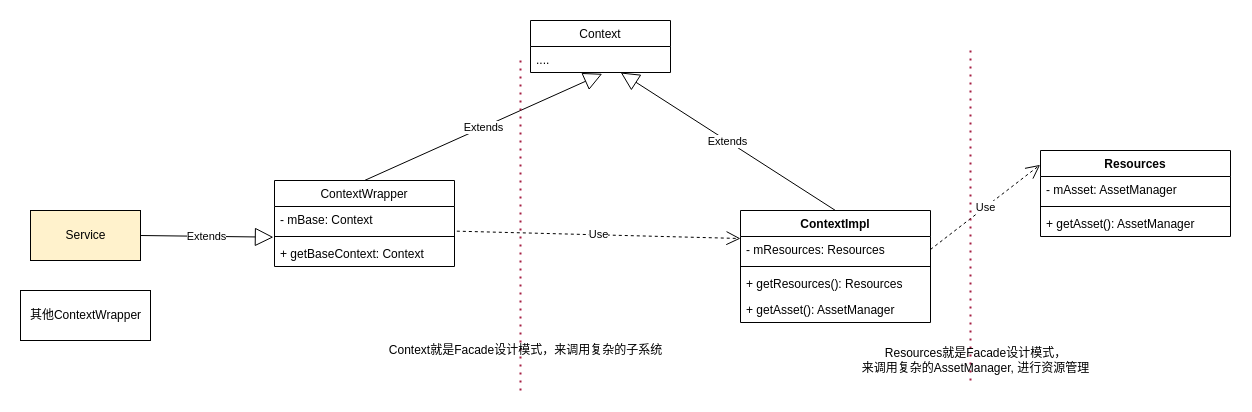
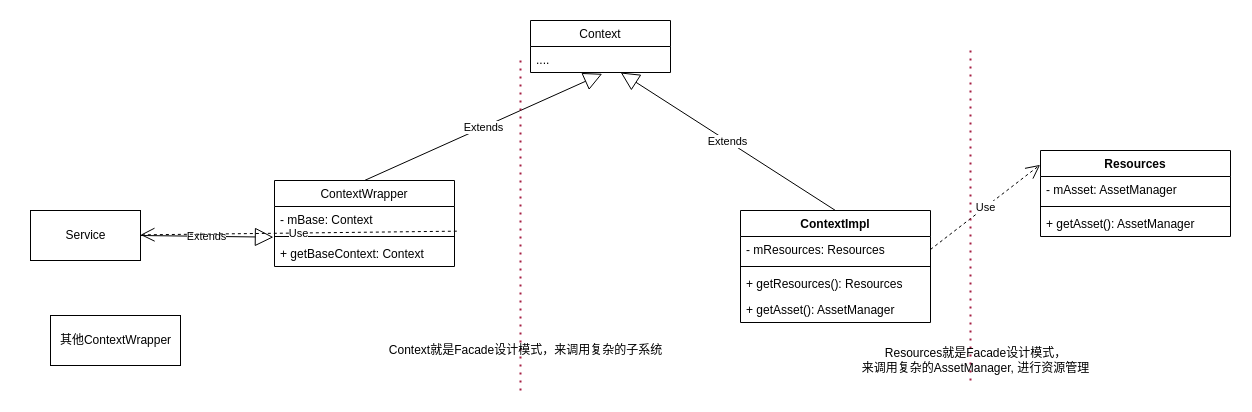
  <mxCell id="0" />
  <mxCell id="1" parent="0" />
- <mxCell id="2" value="Service" style="html=1;fillColor=#fff2cc;" vertex="1" parent="1"><mxGeometry x="30" y="210" width="110" height="50" as="geometry" /></mxCell>
- <mxCell id="3" value="其他ContextWrapper&lt;br&gt;" style="html=1;" vertex="1" parent="1"><mxGeometry x="20" y="290" width="130" height="50" as="geometry" /></mxCell>
+ <mxCell id="2" value="Service" style="html=1;" vertex="1" parent="1"><mxGeometry x="30" y="210" width="110" height="50" as="geometry" /></mxCell>
+ <mxCell id="3" value="其他ContextWrapper&lt;br&gt;" style="html=1;" vertex="1" parent="1"><mxGeometry x="50" y="315" width="130" height="50" as="geometry" /></mxCell>
  <mxCell id="4" value="ContextWrapper" style="swimlane;fontStyle=0;childLayout=stackLayout;horizontal=1;startSize=26;fillColor=none;horizontalStack=0;resizeParent=1;resizeParentMax=0;resizeLast=0;collapsible=1;marginBottom=0;" vertex="1" parent="1"><mxGeometry x="274" y="180" width="180" height="86" as="geometry" /></mxCell>
  <mxCell id="5" value="- mBase: Context" style="text;strokeColor=none;fillColor=none;align=left;verticalAlign=top;spacingLeft=4;spacingRight=4;overflow=hidden;rotatable=0;points=[[0,0.5],[1,0.5]];portConstraint=eastwest;" vertex="1" parent="4"><mxGeometry y="26" width="180" height="26" as="geometry" /></mxCell>
  <mxCell id="6" value="" style="line;strokeWidth=1;fillColor=none;align=left;verticalAlign=middle;spacingTop=-1;spacingLeft=3;spacingRight=3;rotatable=0;labelPosition=right;points=[];portConstraint=eastwest;" vertex="1" parent="4"><mxGeometry y="52" width="180" height="8" as="geometry" /></mxCell>
  <mxCell id="7" value="+ getBaseContext: Context" style="text;strokeColor=none;fillColor=none;align=left;verticalAlign=top;spacingLeft=4;spacingRight=4;overflow=hidden;rotatable=0;points=[[0,0.5],[1,0.5]];portConstraint=eastwest;" vertex="1" parent="4"><mxGeometry y="60" width="180" height="26" as="geometry" /></mxCell>
  <mxCell id="8" value="Extends" style="endArrow=block;endSize=16;endFill=0;html=1;exitX=1;exitY=0.5;exitDx=0;exitDy=0;entryX=-0.006;entryY=-0.128;entryDx=0;entryDy=0;entryPerimeter=0;" edge="1" parent="1" source="2" target="7"><mxGeometry width="160" relative="1" as="geometry"><mxPoint x="150" y="165" as="sourcePoint" /><mxPoint x="284" y="211.5" as="targetPoint" /></mxGeometry></mxCell>
  <mxCell id="9" value="ContextImpl" style="swimlane;fontStyle=1;align=center;verticalAlign=top;childLayout=stackLayout;horizontal=1;startSize=26;horizontalStack=0;resizeParent=1;resizeParentMax=0;resizeLast=0;collapsible=1;marginBottom=0;" vertex="1" parent="1"><mxGeometry x="740" y="210" width="190" height="112" as="geometry" /></mxCell>
  <mxCell id="10" value="- mResources: Resources" style="text;strokeColor=none;fillColor=none;align=left;verticalAlign=top;spacingLeft=4;spacingRight=4;overflow=hidden;rotatable=0;points=[[0,0.5],[1,0.5]];portConstraint=eastwest;" vertex="1" parent="9"><mxGeometry y="26" width="190" height="26" as="geometry" /></mxCell>
  <mxCell id="11" value="" style="line;strokeWidth=1;fillColor=none;align=left;verticalAlign=middle;spacingTop=-1;spacingLeft=3;spacingRight=3;rotatable=0;labelPosition=right;points=[];portConstraint=eastwest;" vertex="1" parent="9"><mxGeometry y="52" width="190" height="8" as="geometry" /></mxCell>
  <mxCell id="12" value="+ getResources(): Resources" style="text;strokeColor=none;fillColor=none;align=left;verticalAlign=top;spacingLeft=4;spacingRight=4;overflow=hidden;rotatable=0;points=[[0,0.5],[1,0.5]];portConstraint=eastwest;" vertex="1" parent="9"><mxGeometry y="60" width="190" height="26" as="geometry" /></mxCell>
  <mxCell id="13" value="+ getAsset(): AssetManager" style="text;strokeColor=none;fillColor=none;align=left;verticalAlign=top;spacingLeft=4;spacingRight=4;overflow=hidden;rotatable=0;points=[[0,0.5],[1,0.5]];portConstraint=eastwest;" vertex="1" parent="9"><mxGeometry y="86" width="190" height="26" as="geometry" /></mxCell>
  <mxCell id="14" value="Context" style="swimlane;fontStyle=0;childLayout=stackLayout;horizontal=1;startSize=26;fillColor=none;horizontalStack=0;resizeParent=1;resizeParentMax=0;resizeLast=0;collapsible=1;marginBottom=0;" vertex="1" parent="1"><mxGeometry x="530" y="20" width="140" height="52" as="geometry" /></mxCell>
  <mxCell id="15" value="...." style="text;strokeColor=none;fillColor=none;align=left;verticalAlign=top;spacingLeft=4;spacingRight=4;overflow=hidden;rotatable=0;points=[[0,0.5],[1,0.5]];portConstraint=eastwest;" vertex="1" parent="14"><mxGeometry y="26" width="140" height="26" as="geometry" /></mxCell>
  <mxCell id="16" value="Extends" style="endArrow=block;endSize=16;endFill=0;html=1;exitX=0.5;exitY=0;exitDx=0;exitDy=0;entryX=0.512;entryY=1.051;entryDx=0;entryDy=0;entryPerimeter=0;" edge="1" parent="1" source="4" target="15"><mxGeometry width="160" relative="1" as="geometry"><mxPoint x="420" y="200" as="sourcePoint" /><mxPoint x="580" y="200" as="targetPoint" /></mxGeometry></mxCell>
  <mxCell id="17" value="Extends" style="endArrow=block;endSize=16;endFill=0;html=1;exitX=0.5;exitY=0;exitDx=0;exitDy=0;" edge="1" parent="1" source="9" target="15"><mxGeometry width="160" relative="1" as="geometry"><mxPoint x="374" y="190" as="sourcePoint" /><mxPoint x="481.68" y="103.326" as="targetPoint" /></mxGeometry></mxCell>
- <mxCell id="18" value="Use" style="endArrow=open;endSize=12;dashed=1;html=1;exitX=1.013;exitY=0.949;exitDx=0;exitDy=0;exitPerimeter=0;entryX=0;entryY=0.25;entryDx=0;entryDy=0;" edge="1" parent="1" source="5" target="9"><mxGeometry width="160" relative="1" as="geometry"><mxPoint x="420" y="200" as="sourcePoint" /><mxPoint x="580" y="200" as="targetPoint" /></mxGeometry></mxCell>
+ <mxCell id="18" value="Use" style="endArrow=open;endSize=12;dashed=1;html=1;exitX=1.013;exitY=0.949;exitDx=0;exitDy=0;exitPerimeter=0;" edge="1" parent="1" source="5" target="2"><mxGeometry width="160" relative="1" as="geometry"><mxPoint x="420" y="200" as="sourcePoint" /><mxPoint x="580" y="200" as="targetPoint" /></mxGeometry></mxCell>
  <mxCell id="19" value="" style="endArrow=none;dashed=1;html=1;dashPattern=1 3;strokeWidth=2;fillColor=#d80073;strokeColor=#A51F43;" edge="1" parent="1"><mxGeometry width="50" height="50" relative="1" as="geometry"><mxPoint x="520" y="390" as="sourcePoint" /><mxPoint x="520" y="60" as="targetPoint" /></mxGeometry></mxCell>
  <mxCell id="20" value="Context就是Facade设计模式，来调用复杂的子系统" style="text;html=1;align=center;verticalAlign=middle;resizable=0;points=[];autosize=1;strokeColor=none;" vertex="1" parent="1"><mxGeometry x="380" y="340" width="290" height="20" as="geometry" /></mxCell>
  <mxCell id="21" value="Resources" style="swimlane;fontStyle=1;align=center;verticalAlign=top;childLayout=stackLayout;horizontal=1;startSize=26;horizontalStack=0;resizeParent=1;resizeParentMax=0;resizeLast=0;collapsible=1;marginBottom=0;" vertex="1" parent="1"><mxGeometry x="1040" y="150" width="190" height="86" as="geometry" /></mxCell>
  <mxCell id="22" value="- mAsset: AssetManager" style="text;strokeColor=none;fillColor=none;align=left;verticalAlign=top;spacingLeft=4;spacingRight=4;overflow=hidden;rotatable=0;points=[[0,0.5],[1,0.5]];portConstraint=eastwest;" vertex="1" parent="21"><mxGeometry y="26" width="190" height="26" as="geometry" /></mxCell>
  <mxCell id="23" value="" style="line;strokeWidth=1;fillColor=none;align=left;verticalAlign=middle;spacingTop=-1;spacingLeft=3;spacingRight=3;rotatable=0;labelPosition=right;points=[];portConstraint=eastwest;" vertex="1" parent="21"><mxGeometry y="52" width="190" height="8" as="geometry" /></mxCell>
  <mxCell id="24" value="+ getAsset(): AssetManager" style="text;strokeColor=none;fillColor=none;align=left;verticalAlign=top;spacingLeft=4;spacingRight=4;overflow=hidden;rotatable=0;points=[[0,0.5],[1,0.5]];portConstraint=eastwest;" vertex="1" parent="21"><mxGeometry y="60" width="190" height="26" as="geometry" /></mxCell>
  <mxCell id="25" value="Use" style="endArrow=open;endSize=12;dashed=1;html=1;exitX=1;exitY=0.5;exitDx=0;exitDy=0;entryX=-0.002;entryY=0.167;entryDx=0;entryDy=0;entryPerimeter=0;" edge="1" parent="1" source="10" target="21"><mxGeometry width="160" relative="1" as="geometry"><mxPoint x="950" y="100.004" as="sourcePoint" /><mxPoint x="1233.66" y="107.33" as="targetPoint" /></mxGeometry></mxCell>
  <mxCell id="26" value="" style="endArrow=none;dashed=1;html=1;dashPattern=1 3;strokeWidth=2;fillColor=#d80073;strokeColor=#A51F43;" edge="1" parent="1"><mxGeometry width="50" height="50" relative="1" as="geometry"><mxPoint x="970" y="380" as="sourcePoint" /><mxPoint x="970" y="50" as="targetPoint" /></mxGeometry></mxCell>
  <mxCell id="27" value="Resources就是Facade设计模式，&lt;br&gt;来调用复杂的AssetManager, 进行资源管理" style="text;html=1;align=center;verticalAlign=middle;resizable=0;points=[];autosize=1;strokeColor=none;" vertex="1" parent="1"><mxGeometry x="855" y="345" width="240" height="30" as="geometry" /></mxCell>
